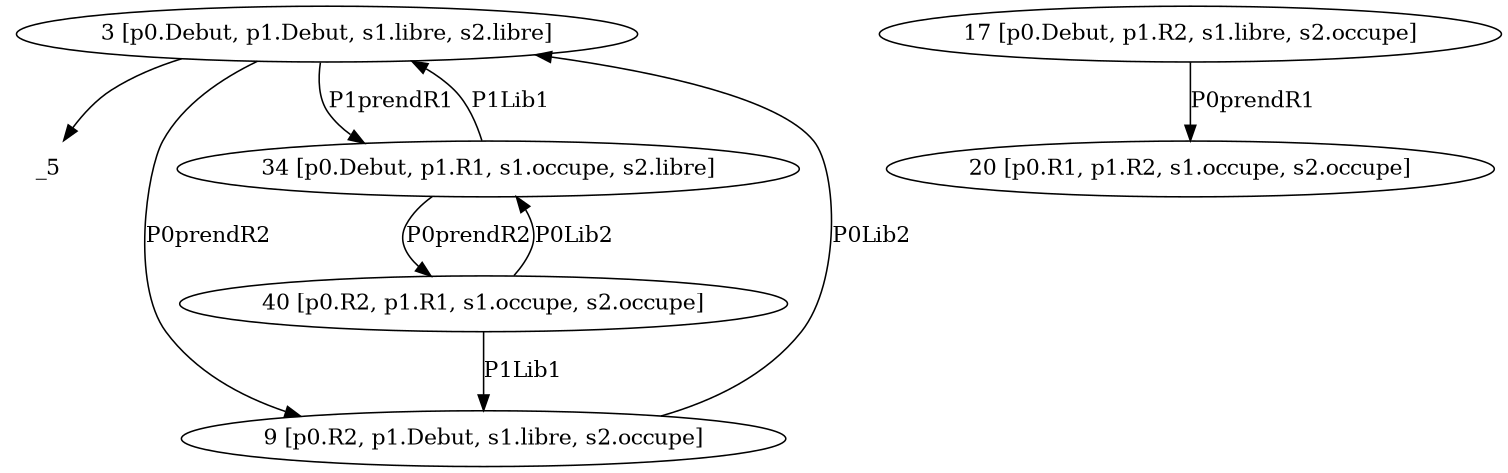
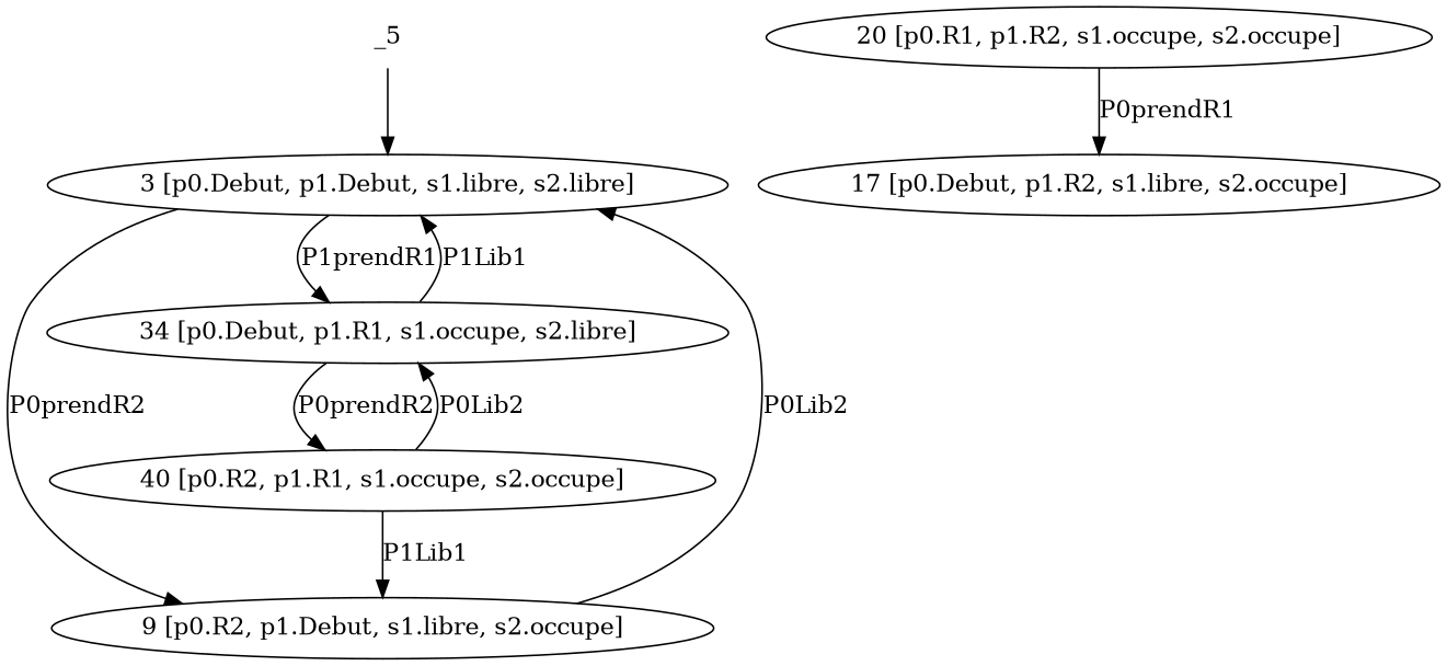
  digraph {
    n1 [label=_5 shape=none]
    n2 [label="3 [p0.Debut, p1.Debut, s1.libre, s2.libre]"]
    n3 [label="9 [p0.R2, p1.Debut, s1.libre, s2.occupe]"]
    n4 [label="34 [p0.Debut, p1.R1, s1.occupe, s2.libre]"]
    n5 [label="17 [p0.Debut, p1.R2, s1.libre, s2.occupe]"]
    n6 [label="20 [p0.R1, p1.R2, s1.occupe, s2.occupe]"]
    n7 [label="40 [p0.R2, p1.R1, s1.occupe, s2.occupe]"]
-   n2 -> n1
+   n1 -> n2
    n2 -> n3 [label=P0prendR2]
    n2 -> n4 [label=P1prendR1]
    n3 -> n2 [label=P0Lib2]
    n4 -> n2 [label=P1Lib1]
    n4 -> n7 [label=P0prendR2]
-   n5 -> n6 [label=P0prendR1]
+   n6 -> n5 [label=P0prendR1]
    n7 -> n3 [label=P1Lib1]
    n7 -> n4 [label=P0Lib2]
  }
